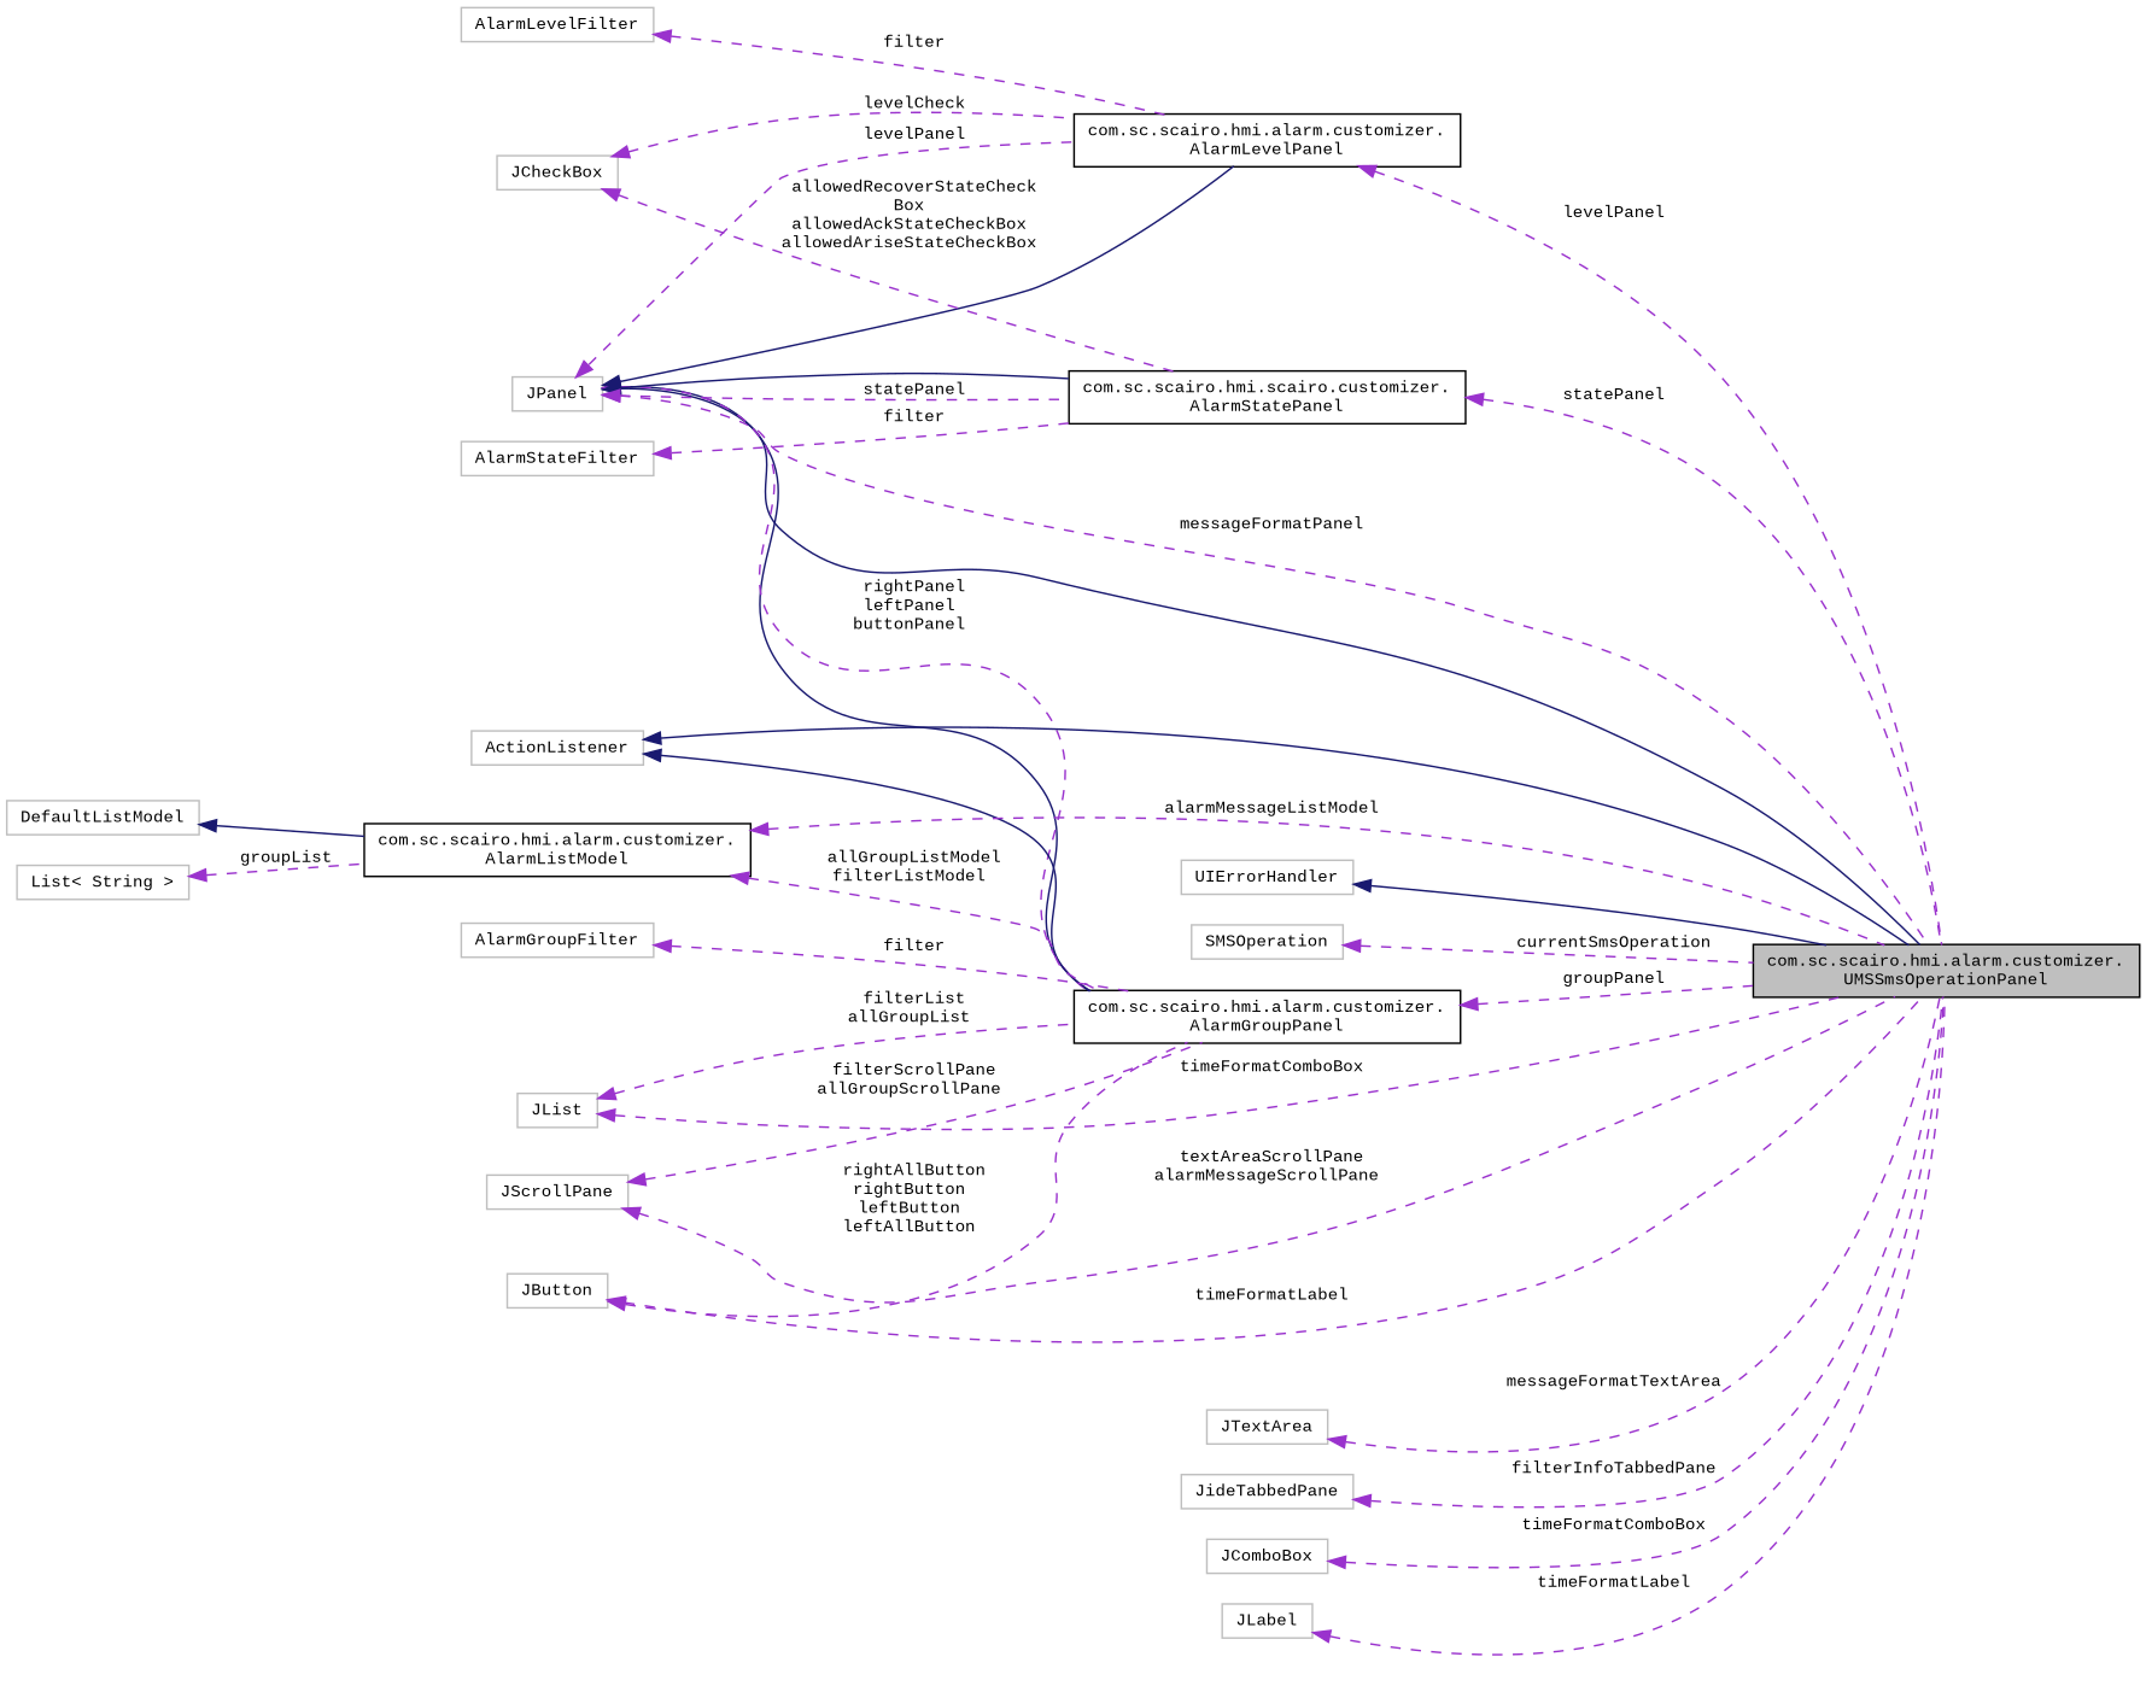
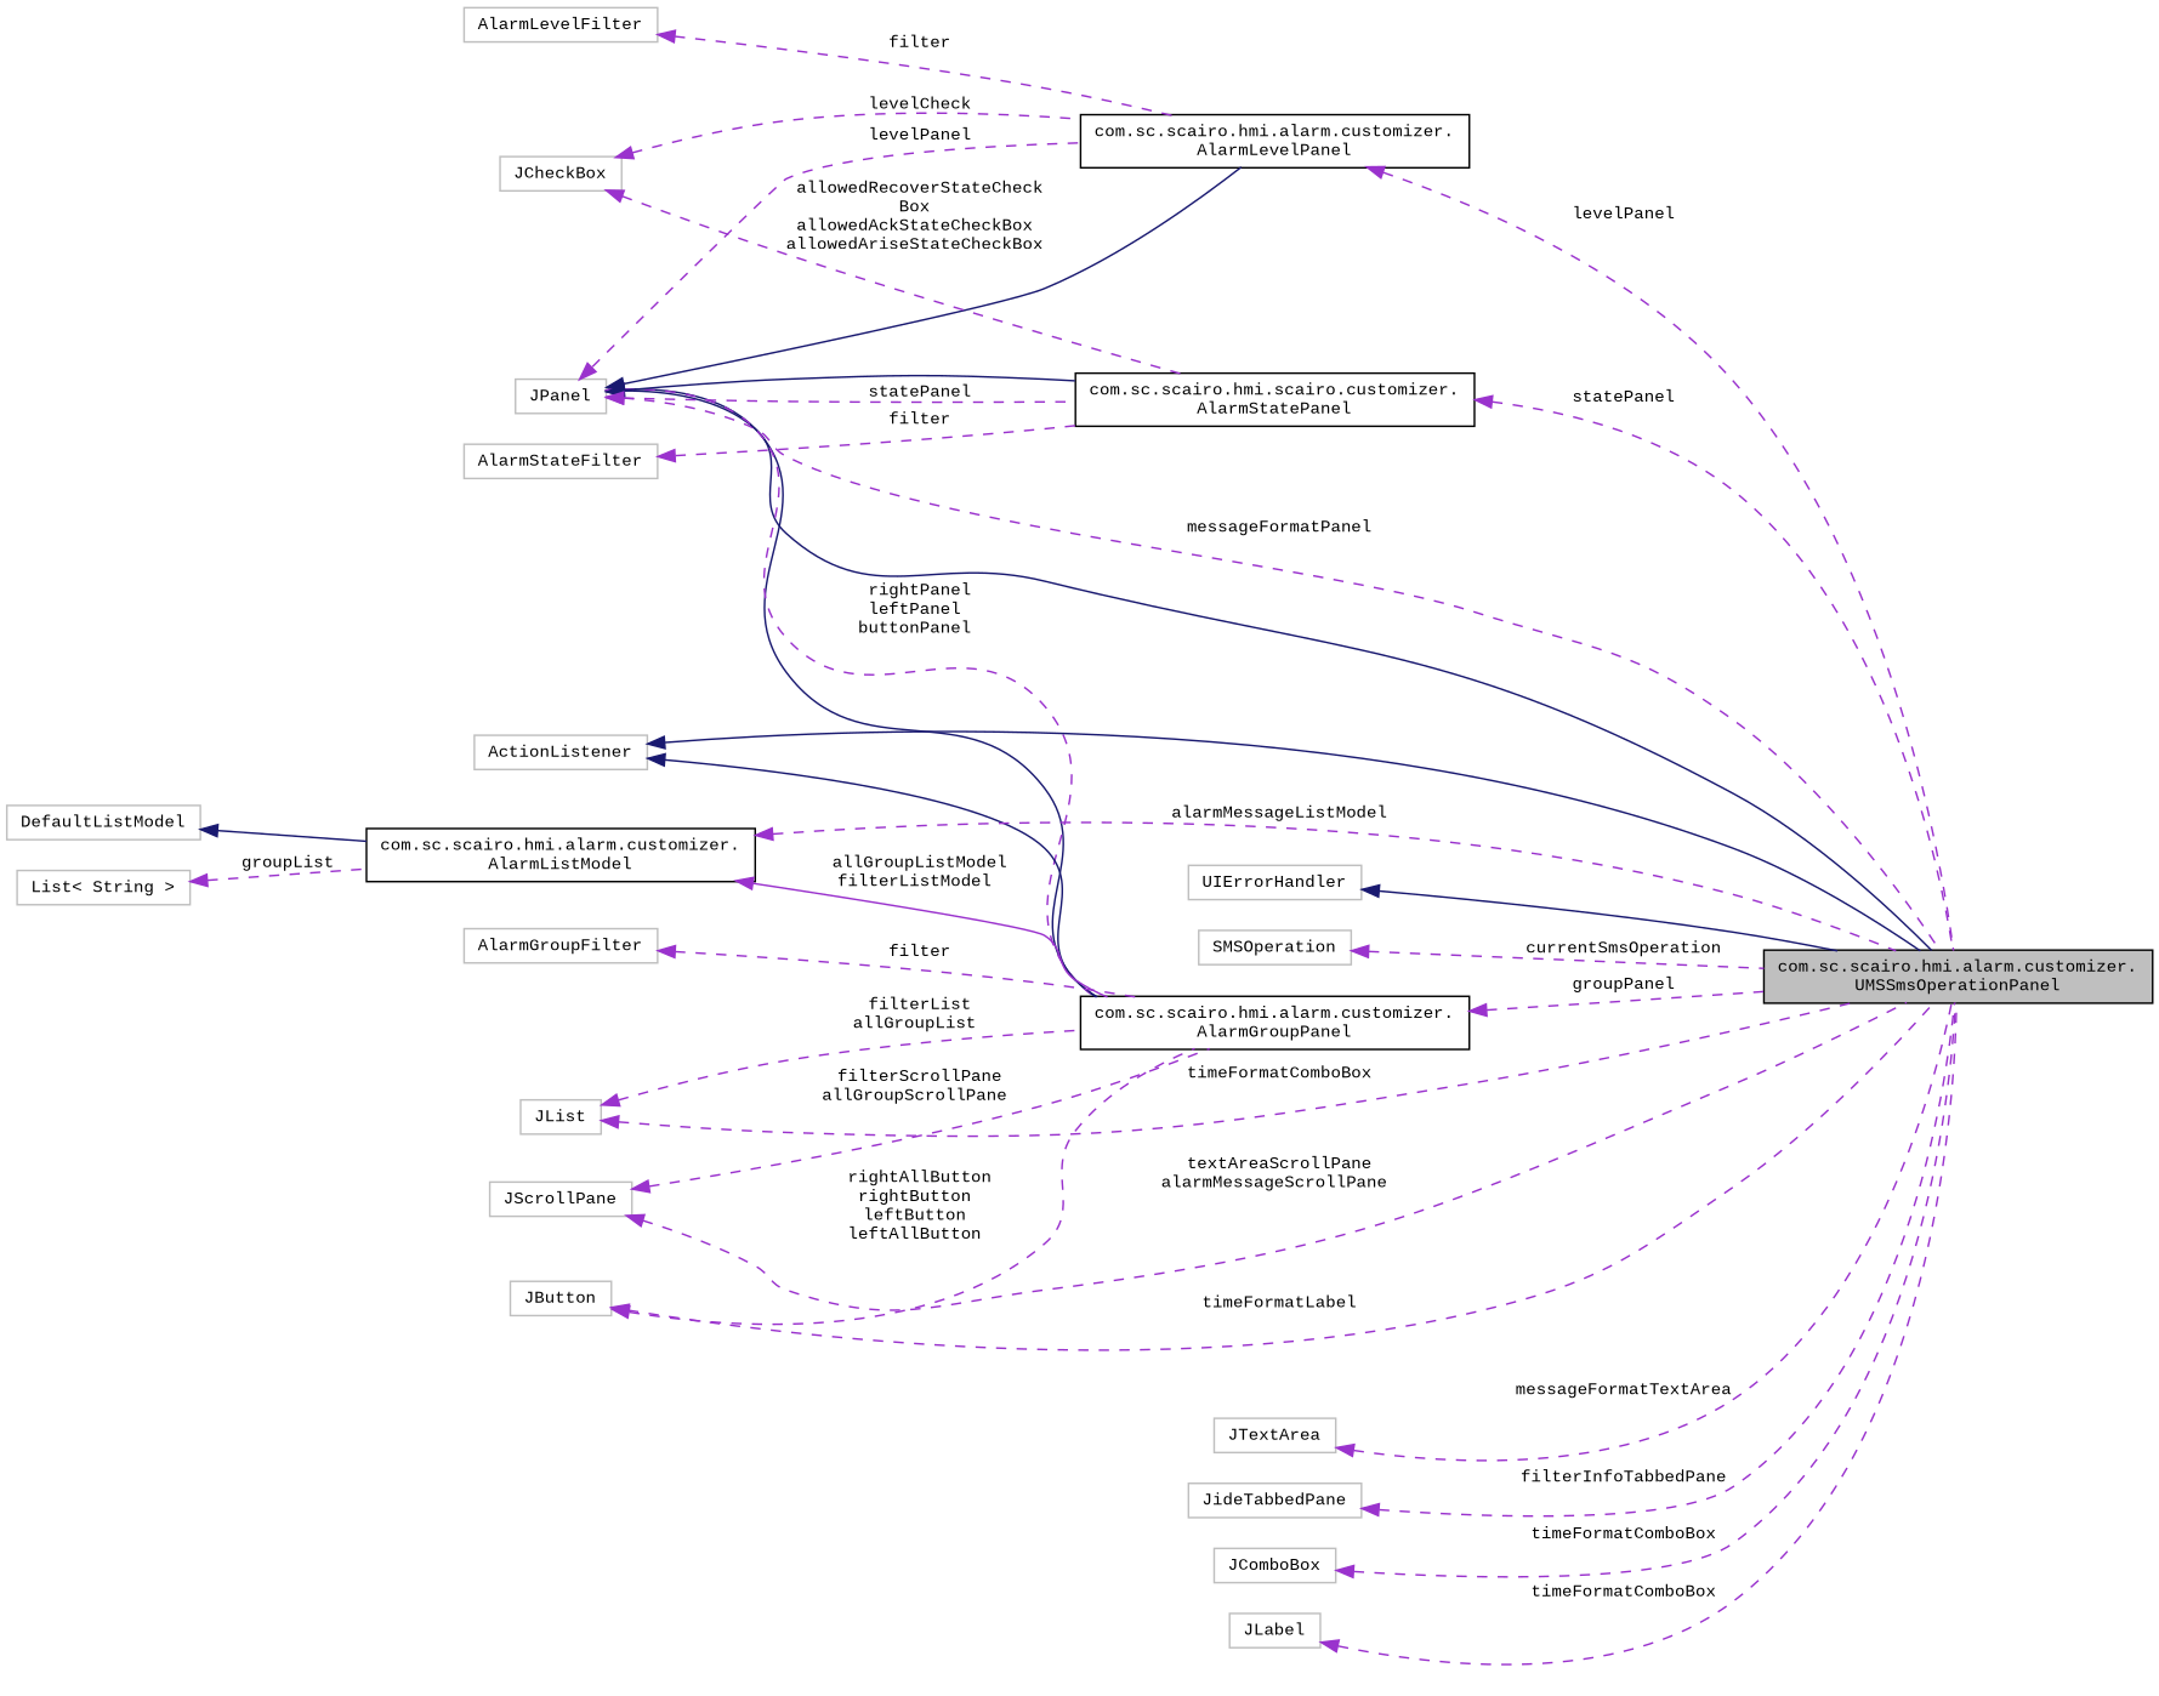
  digraph {
    fontname="Liberation Mono"
    rankdir=LR
    node [color=grey75 fillcolor=white fontname="Liberation Mono" fontsize=10 shape=record style=filled]
    edge [color=darkorchid3 dir=back fontname="Liberation Mono" fontsize=10 labelfontname=Helvetica labelfontsize=10 style=dashed]
    n1 [color=black fillcolor=grey75 fontcolor=black height=0.2 label="com.sc.scairo.hmi.alarm.customizer.\lUMSSmsOperationPanel" width=0.4]
    n2 [height=0.2 label=JPanel width=0.4]
    n3 [color=black height=0.2 label="com.sc.scairo.hmi.alarm.customizer.\lAlarmGroupPanel" width=0.4]
    n4 [color=black height=0.2 label="com.sc.scairo.hmi.scairo.customizer.\lAlarmStatePanel" width=0.4]
    n5 [color=black height=0.2 label="com.sc.scairo.hmi.alarm.customizer.\lAlarmLevelPanel" width=0.4]
    n6 [height=0.2 label=ActionListener width=0.4]
    n7 [height=0.2 label=UIErrorHandler width=0.4]
    n8 [height=0.2 label=SMSOperation width=0.4]
    n9 [color=black height=0.2 label="com.sc.scairo.hmi.alarm.customizer.\lAlarmListModel" width=0.4]
    n10 [height=0.2 label=DefaultListModel width=0.4]
    n11 [height=0.2 label="List\< String \>" width=0.4]
    n12 [height=0.2 label=JButton width=0.4]
    n13 [height=0.2 label=JList width=0.4]
    n14 [height=0.2 label=AlarmGroupFilter width=0.4]
    n15 [height=0.2 label=JScrollPane width=0.4]
    n16 [height=0.2 label=JCheckBox width=0.4]
    n17 [height=0.2 label=AlarmStateFilter width=0.4]
    n18 [height=0.2 label=JTextArea width=0.4]
    n19 [height=0.2 label=JideTabbedPane width=0.4]
    n20 [height=0.2 label=JComboBox width=0.4]
    n21 [height=0.2 label=AlarmLevelFilter width=0.4]
    n22 [height=0.2 label=JLabel width=0.4]
    n2 -> n1 [color=midnightblue style=solid]
    n2 -> n1 [label=" messageFormatPanel"]
    n2 -> n3 [color=midnightblue style=solid]
    n2 -> n3 [label=" rightPanel\nleftPanel\nbuttonPanel"]
    n2 -> n4 [color=midnightblue style=solid]
    n2 -> n4 [label=" statePanel"]
    n2 -> n5 [color=midnightblue style=solid]
    n2 -> n5 [label=" levelPanel"]
    n3 -> n1 [label=" groupPanel"]
    n4 -> n1 [label=" statePanel"]
    n5 -> n1 [label=" levelPanel"]
    n6 -> n1 [color=midnightblue style=solid]
    n6 -> n3 [color=midnightblue style=solid]
    n7 -> n1 [color=midnightblue style=solid]
    n8 -> n1 [label=" currentSmsOperation"]
    n9 -> n1 [label=" alarmMessageListModel"]
-   n9 -> n3 [label=" allGroupListModel\nfilterListModel"]
+   n9 -> n3 [label=" allGroupListModel\nfilterListModel" style=solid]
    n10 -> n9 [color=midnightblue style=solid]
    n11 -> n9 [label=" groupList"]
    n12 -> n1 [label=" timeFormatLabel"]
    n12 -> n3 [label=" rightAllButton\nrightButton\nleftButton\nleftAllButton"]
    n13 -> n1 [label=" timeFormatComboBox"]
    n13 -> n3 [label=" filterList\nallGroupList"]
    n14 -> n3 [label=" filter"]
    n15 -> n1 [label=" textAreaScrollPane\nalarmMessageScrollPane"]
    n15 -> n3 [label=" filterScrollPane\nallGroupScrollPane"]
    n16 -> n4 [label=" allowedRecoverStateCheck\lBox\nallowedAckStateCheckBox\nallowedAriseStateCheckBox"]
    n16 -> n5 [label=" levelCheck"]
    n17 -> n4 [label=" filter"]
    n18 -> n1 [label=" messageFormatTextArea"]
    n19 -> n1 [label=" filterInfoTabbedPane"]
    n20 -> n1 [label=" timeFormatComboBox"]
    n21 -> n5 [label=" filter"]
-   n22 -> n1 [label=" timeFormatLabel"]
+   n22 -> n1 [label=" timeFormatComboBox"]
  }
